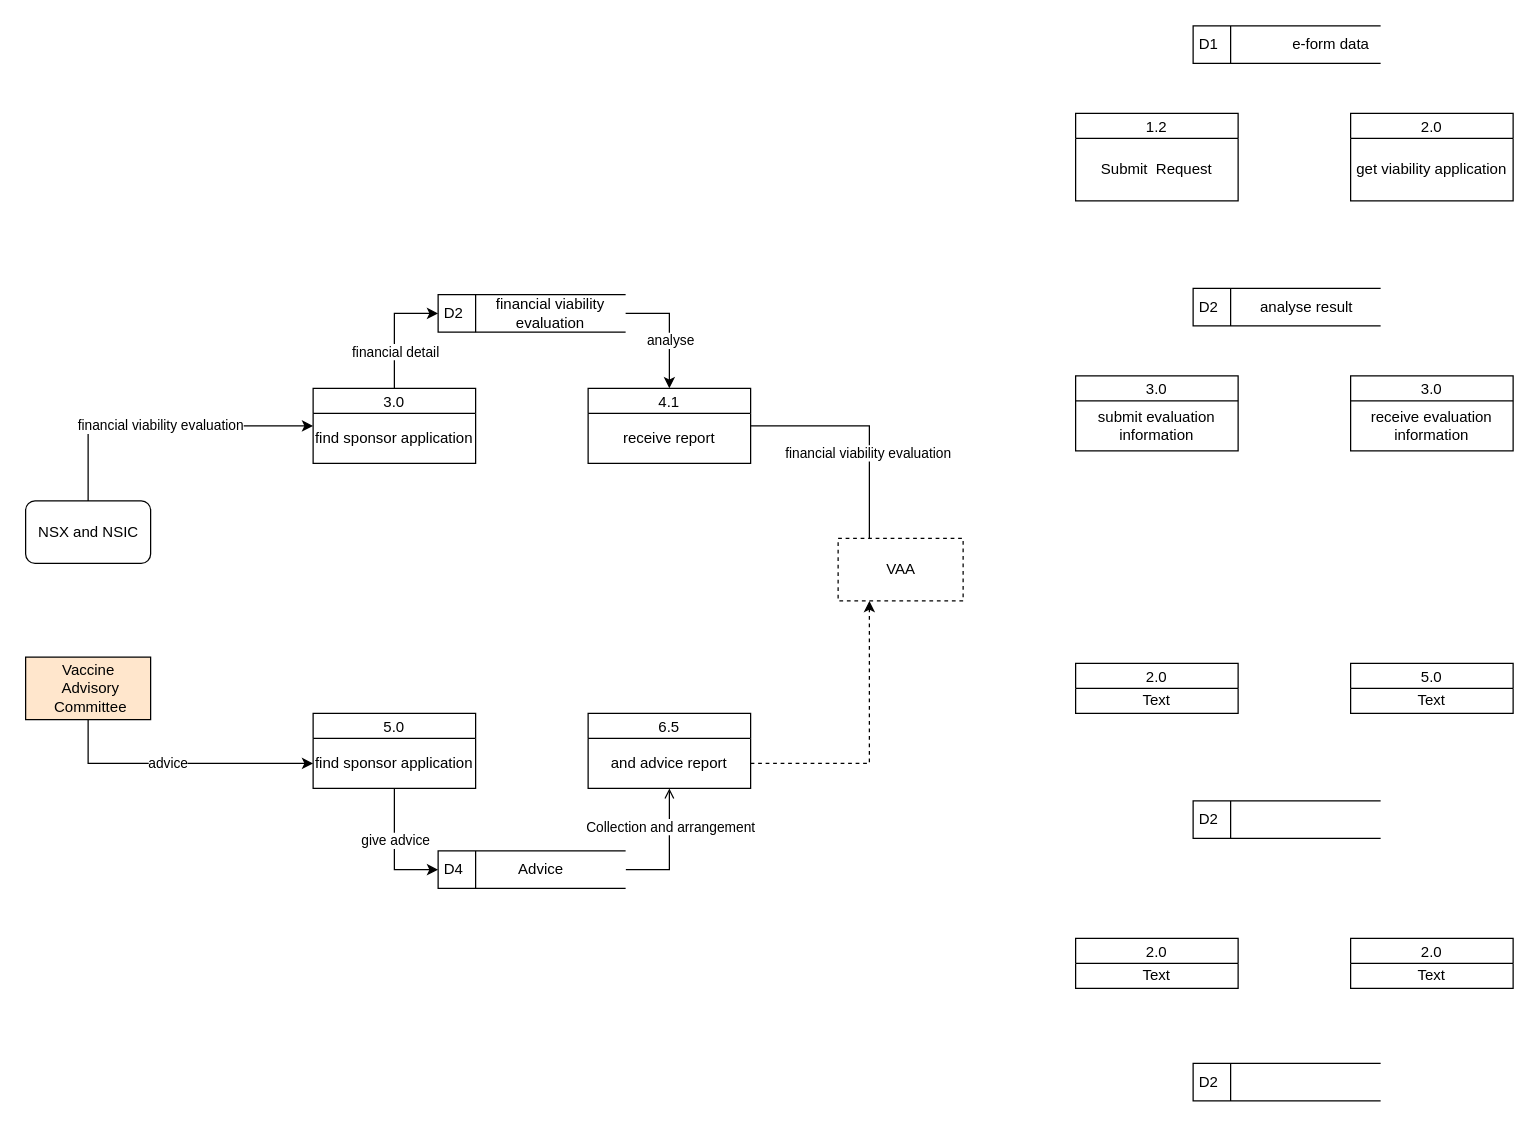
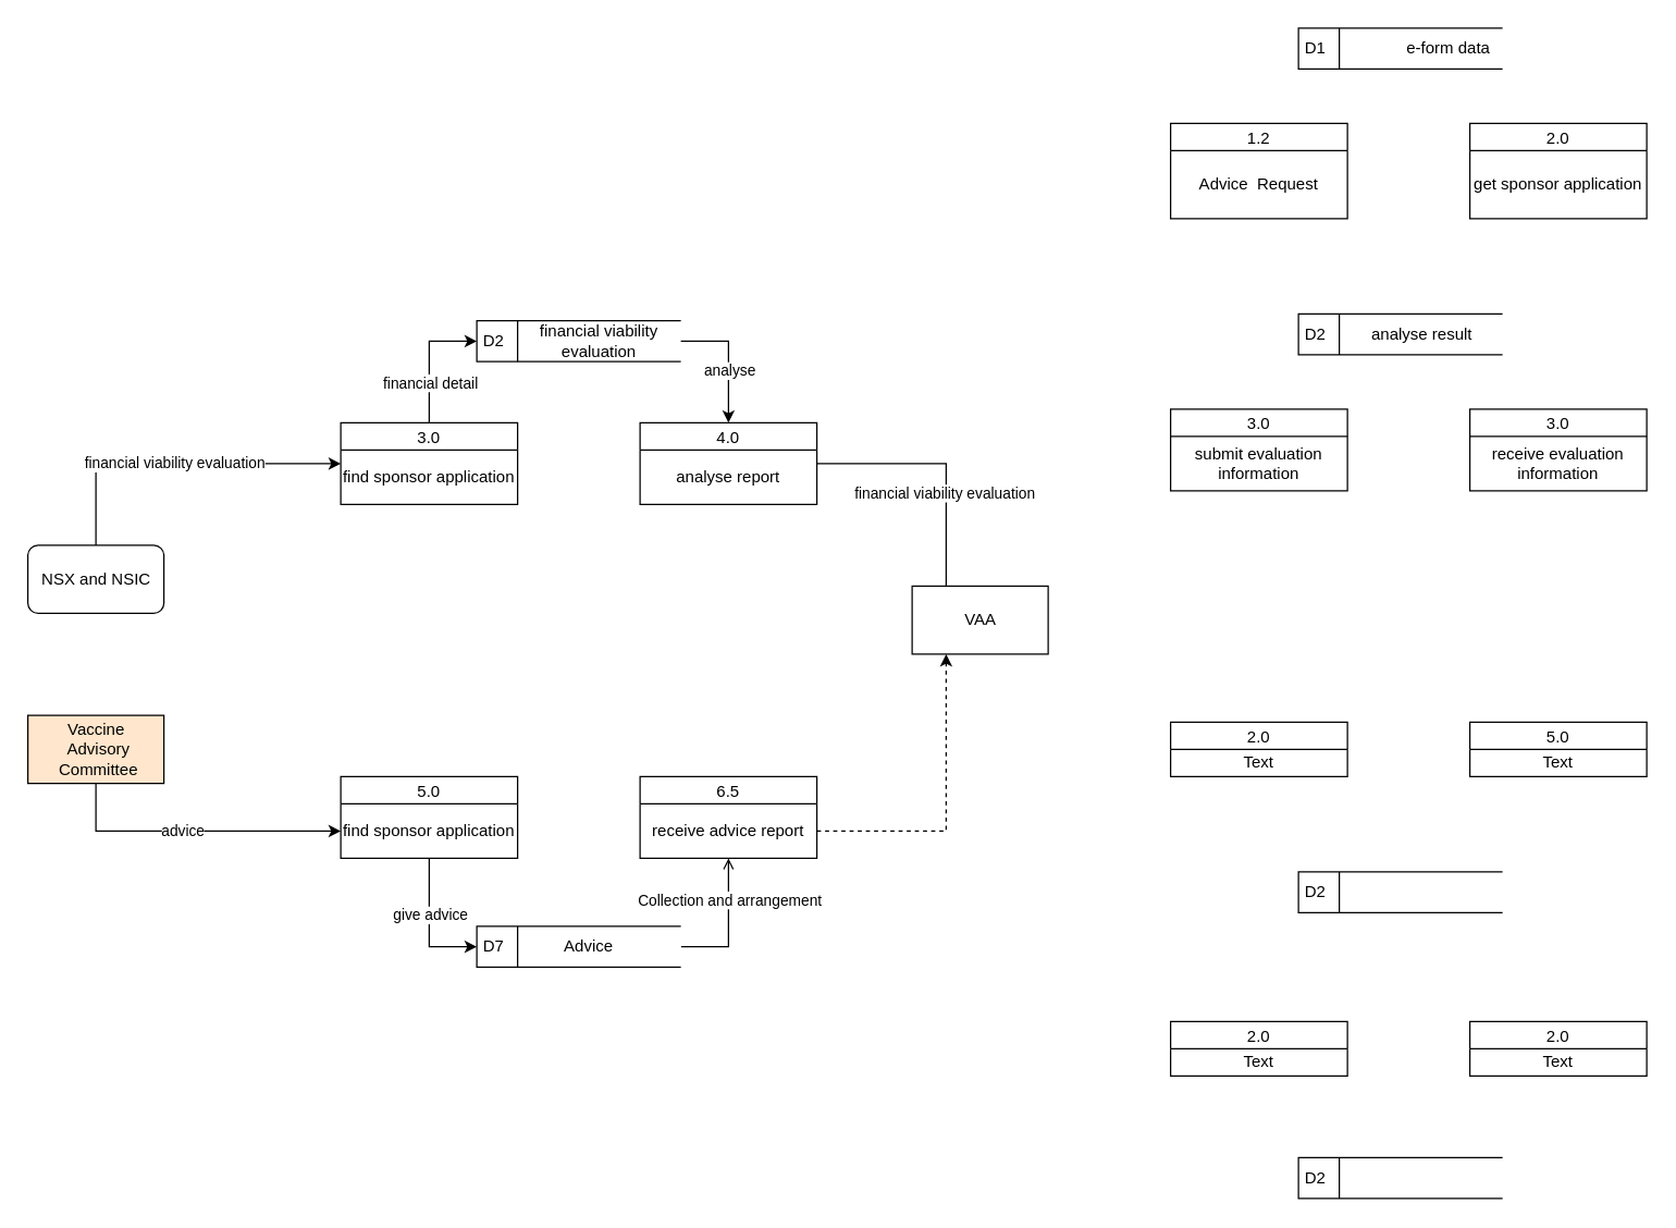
  <mxCell id="0" />
  <mxCell id="1" parent="0" />
  <mxCell id="2" value="1.2" style="swimlane;fontStyle=0;childLayout=stackLayout;horizontal=1;startSize=20;fillColor=#ffffff;horizontalStack=0;resizeParent=1;resizeParentMax=0;resizeLast=0;collapsible=0;marginBottom=0;swimlaneFillColor=#ffffff;" vertex="1" parent="1"><mxGeometry x="860" y="90" width="130" height="70" as="geometry" /></mxCell>
- <mxCell id="3" value="Submit&amp;nbsp; Request" style="text;html=1;strokeColor=none;fillColor=none;align=center;verticalAlign=middle;whiteSpace=wrap;rounded=0;" vertex="1" parent="2"><mxGeometry y="20" width="130" height="50" as="geometry" /></mxCell>
+ <mxCell id="3" value="Advice&amp;nbsp; Request" style="text;html=1;strokeColor=none;fillColor=none;align=center;verticalAlign=middle;whiteSpace=wrap;rounded=0;" vertex="1" parent="2"><mxGeometry y="20" width="130" height="50" as="geometry" /></mxCell>
  <mxCell id="4" value="D2" style="html=1;dashed=0;whitespace=wrap;shape=mxgraph.dfd.dataStoreID;align=left;spacingLeft=3;points=[[0,0],[0.5,0],[1,0],[0,0.5],[1,0.5],[0,1],[0.5,1],[1,1]];" vertex="1" parent="1"><mxGeometry x="954" y="230" width="150" height="30" as="geometry" /></mxCell>
- <mxCell id="5" value="VAA" style="html=1;dashed=1;whitespace=wrap;" vertex="1" parent="1"><mxGeometry x="670" y="430" width="100" height="50" as="geometry" /></mxCell>
+ <mxCell id="5" value="VAA" style="html=1;dashed=0;whitespace=wrap;" vertex="1" parent="1"><mxGeometry x="670" y="430" width="100" height="50" as="geometry" /></mxCell>
  <mxCell id="6" value="D2" style="html=1;dashed=0;whitespace=wrap;shape=mxgraph.dfd.dataStoreID;align=left;spacingLeft=3;points=[[0,0],[0.5,0],[1,0],[0,0.5],[1,0.5],[0,1],[0.5,1],[1,1]];" vertex="1" parent="1"><mxGeometry x="954" y="640" width="150" height="30" as="geometry" /></mxCell>
  <mxCell id="7" value="3.0" style="swimlane;fontStyle=0;childLayout=stackLayout;horizontal=1;startSize=20;fillColor=#ffffff;horizontalStack=0;resizeParent=1;resizeParentMax=0;resizeLast=0;collapsible=0;marginBottom=0;swimlaneFillColor=#ffffff;" vertex="1" parent="1"><mxGeometry x="1080" y="300" width="130" height="60" as="geometry" /></mxCell>
  <mxCell id="8" value="receive evaluation information" style="text;html=1;strokeColor=none;fillColor=none;align=center;verticalAlign=middle;whiteSpace=wrap;rounded=0;" vertex="1" parent="7"><mxGeometry y="20" width="130" height="40" as="geometry" /></mxCell>
  <mxCell id="9" value="2.0" style="swimlane;fontStyle=0;childLayout=stackLayout;horizontal=1;startSize=20;fillColor=#ffffff;horizontalStack=0;resizeParent=1;resizeParentMax=0;resizeLast=0;collapsible=0;marginBottom=0;swimlaneFillColor=#ffffff;" vertex="1" parent="1"><mxGeometry x="860" y="530" width="130" height="40" as="geometry" /></mxCell>
  <mxCell id="10" value="Text" style="text;html=1;strokeColor=none;fillColor=none;align=center;verticalAlign=middle;whiteSpace=wrap;rounded=0;" vertex="1" parent="9"><mxGeometry y="20" width="130" height="20" as="geometry" /></mxCell>
  <mxCell id="11" value="5.0" style="swimlane;fontStyle=0;childLayout=stackLayout;horizontal=1;startSize=20;fillColor=#ffffff;horizontalStack=0;resizeParent=1;resizeParentMax=0;resizeLast=0;collapsible=0;marginBottom=0;swimlaneFillColor=#ffffff;" vertex="1" parent="1"><mxGeometry x="1080" y="530" width="130" height="40" as="geometry" /></mxCell>
  <mxCell id="12" value="Text" style="text;html=1;strokeColor=none;fillColor=none;align=center;verticalAlign=middle;whiteSpace=wrap;rounded=0;" vertex="1" parent="11"><mxGeometry y="20" width="130" height="20" as="geometry" /></mxCell>
  <mxCell id="13" value="2.0" style="swimlane;fontStyle=0;childLayout=stackLayout;horizontal=1;startSize=20;fillColor=#ffffff;horizontalStack=0;resizeParent=1;resizeParentMax=0;resizeLast=0;collapsible=0;marginBottom=0;swimlaneFillColor=#ffffff;" vertex="1" parent="1"><mxGeometry x="860" y="750" width="130" height="40" as="geometry" /></mxCell>
  <mxCell id="14" value="Text" style="text;html=1;strokeColor=none;fillColor=none;align=center;verticalAlign=middle;whiteSpace=wrap;rounded=0;" vertex="1" parent="13"><mxGeometry y="20" width="130" height="20" as="geometry" /></mxCell>
  <mxCell id="15" value="2.0" style="swimlane;fontStyle=0;childLayout=stackLayout;horizontal=1;startSize=20;fillColor=#ffffff;horizontalStack=0;resizeParent=1;resizeParentMax=0;resizeLast=0;collapsible=0;marginBottom=0;swimlaneFillColor=#ffffff;" vertex="1" parent="1"><mxGeometry x="1080" y="750" width="130" height="40" as="geometry" /></mxCell>
  <mxCell id="16" value="Text" style="text;html=1;strokeColor=none;fillColor=none;align=center;verticalAlign=middle;whiteSpace=wrap;rounded=0;" vertex="1" parent="15"><mxGeometry y="20" width="130" height="20" as="geometry" /></mxCell>
  <mxCell id="17" value="D2" style="html=1;dashed=0;whitespace=wrap;shape=mxgraph.dfd.dataStoreID;align=left;spacingLeft=3;points=[[0,0],[0.5,0],[1,0],[0,0.5],[1,0.5],[0,1],[0.5,1],[1,1]];" vertex="1" parent="1"><mxGeometry x="954" y="850" width="150" height="30" as="geometry" /></mxCell>
  <mxCell id="18" value="3.0" style="swimlane;fontStyle=0;childLayout=stackLayout;horizontal=1;startSize=20;fillColor=#ffffff;horizontalStack=0;resizeParent=1;resizeParentMax=0;resizeLast=0;collapsible=0;marginBottom=0;swimlaneFillColor=#ffffff;" vertex="1" parent="1"><mxGeometry x="860" y="300" width="130" height="60" as="geometry" /></mxCell>
  <mxCell id="19" value="submit evaluation information" style="text;html=1;strokeColor=none;fillColor=none;align=center;verticalAlign=middle;whiteSpace=wrap;rounded=0;" vertex="1" parent="18"><mxGeometry y="20" width="130" height="40" as="geometry" /></mxCell>
  <mxCell id="20" value="2.0" style="swimlane;fontStyle=0;childLayout=stackLayout;horizontal=1;startSize=20;fillColor=#ffffff;horizontalStack=0;resizeParent=1;resizeParentMax=0;resizeLast=0;collapsible=0;marginBottom=0;swimlaneFillColor=#ffffff;" vertex="1" parent="1"><mxGeometry x="1080" y="90" width="130" height="70" as="geometry" /></mxCell>
- <mxCell id="21" value="get viability application" style="text;html=1;strokeColor=none;fillColor=none;align=center;verticalAlign=middle;whiteSpace=wrap;rounded=0;" vertex="1" parent="20"><mxGeometry y="20" width="130" height="50" as="geometry" /></mxCell>
+ <mxCell id="21" value="get sponsor application" style="text;html=1;strokeColor=none;fillColor=none;align=center;verticalAlign=middle;whiteSpace=wrap;rounded=0;" vertex="1" parent="20"><mxGeometry y="20" width="130" height="50" as="geometry" /></mxCell>
  <mxCell id="22" value="D1" style="html=1;dashed=0;whitespace=wrap;shape=mxgraph.dfd.dataStoreID;align=left;spacingLeft=3;points=[[0,0],[0.5,0],[1,0],[0,0.5],[1,0.5],[0,1],[0.5,1],[1,1]];" vertex="1" parent="1"><mxGeometry x="954" y="20" width="150" height="30" as="geometry" /></mxCell>
  <mxCell id="23" value="e-form data" style="text;html=1;strokeColor=none;fillColor=none;align=center;verticalAlign=middle;whiteSpace=wrap;rounded=0;" vertex="1" parent="1"><mxGeometry x="1029" y="25" width="71" height="20" as="geometry" /></mxCell>
  <mxCell id="24" value="analyse result" style="text;html=1;strokeColor=none;fillColor=none;align=center;verticalAlign=middle;whiteSpace=wrap;rounded=0;" vertex="1" parent="1"><mxGeometry x="1000" y="235" width="90" height="20" as="geometry" /></mxCell>
  <mxCell id="25" style="edgeStyle=orthogonalEdgeStyle;rounded=0;orthogonalLoop=1;jettySize=auto;html=1;exitX=0.5;exitY=0;exitDx=0;exitDy=0;entryX=0;entryY=0.25;entryDx=0;entryDy=0;" edge="1" parent="1" source="27" target="36"><mxGeometry relative="1" as="geometry" /></mxCell>
  <mxCell id="26" value="financial viability evaluation" style="edgeLabel;html=1;align=center;verticalAlign=middle;resizable=0;points=[];" vertex="1" connectable="0" parent="25"><mxGeometry x="-0.025" y="1" relative="1" as="geometry"><mxPoint as="offset" /></mxGeometry></mxCell>
  <mxCell id="27" value="NSX and NSIC" style="html=1;dashed=0;whitespace=wrap;rounded=1;" vertex="1" parent="1"><mxGeometry x="20" y="400" width="100" height="50" as="geometry" /></mxCell>
  <mxCell id="28" style="edgeStyle=orthogonalEdgeStyle;rounded=0;orthogonalLoop=1;jettySize=auto;html=1;exitX=0.5;exitY=1;exitDx=0;exitDy=0;entryX=0;entryY=0.5;entryDx=0;entryDy=0;" edge="1" parent="1" source="30" target="40"><mxGeometry relative="1" as="geometry" /></mxCell>
  <mxCell id="29" value="advice" style="edgeLabel;html=1;align=center;verticalAlign=middle;resizable=0;points=[];" vertex="1" connectable="0" parent="28"><mxGeometry x="-0.088" y="2" relative="1" as="geometry"><mxPoint y="1" as="offset" /></mxGeometry></mxCell>
  <mxCell id="30" value="Vaccine&lt;br&gt;&amp;nbsp;Advisory&lt;br&gt;&amp;nbsp;Committee" style="html=1;dashed=0;whitespace=wrap;fillColor=#ffe6cc;" vertex="1" parent="1"><mxGeometry x="20" y="525" width="100" height="50" as="geometry" /></mxCell>
- <mxCell id="31" value="4.1" style="swimlane;fontStyle=0;childLayout=stackLayout;horizontal=1;startSize=20;fillColor=#ffffff;horizontalStack=0;resizeParent=1;resizeParentMax=0;resizeLast=0;collapsible=0;marginBottom=0;swimlaneFillColor=#ffffff;" vertex="1" parent="1"><mxGeometry x="470" y="310" width="130" height="60" as="geometry" /></mxCell>
- <mxCell id="32" value="receive report" style="text;html=1;strokeColor=none;fillColor=none;align=center;verticalAlign=middle;whiteSpace=wrap;rounded=0;" vertex="1" parent="31"><mxGeometry y="20" width="130" height="40" as="geometry" /></mxCell>
+ <mxCell id="31" value="4.0" style="swimlane;fontStyle=0;childLayout=stackLayout;horizontal=1;startSize=20;fillColor=#ffffff;horizontalStack=0;resizeParent=1;resizeParentMax=0;resizeLast=0;collapsible=0;marginBottom=0;swimlaneFillColor=#ffffff;" vertex="1" parent="1"><mxGeometry x="470" y="310" width="130" height="60" as="geometry" /></mxCell>
+ <mxCell id="32" value="analyse report" style="text;html=1;strokeColor=none;fillColor=none;align=center;verticalAlign=middle;whiteSpace=wrap;rounded=0;" vertex="1" parent="31"><mxGeometry y="20" width="130" height="40" as="geometry" /></mxCell>
  <mxCell id="33" style="edgeStyle=orthogonalEdgeStyle;rounded=0;orthogonalLoop=1;jettySize=auto;html=1;exitX=0.5;exitY=0;exitDx=0;exitDy=0;entryX=0;entryY=0.5;entryDx=0;entryDy=0;" edge="1" parent="1" source="35" target="44"><mxGeometry relative="1" as="geometry" /></mxCell>
  <mxCell id="34" value="financial detail" style="edgeLabel;html=1;align=center;verticalAlign=middle;resizable=0;points=[];" vertex="1" connectable="0" parent="33"><mxGeometry x="-0.042" y="1" relative="1" as="geometry"><mxPoint x="1" y="16" as="offset" /></mxGeometry></mxCell>
  <mxCell id="35" value="3.0" style="swimlane;fontStyle=0;childLayout=stackLayout;horizontal=1;startSize=20;fillColor=#ffffff;horizontalStack=0;resizeParent=1;resizeParentMax=0;resizeLast=0;collapsible=0;marginBottom=0;swimlaneFillColor=#ffffff;" vertex="1" parent="1"><mxGeometry x="250" y="310" width="130" height="60" as="geometry" /></mxCell>
  <mxCell id="36" value="find sponsor application" style="text;html=1;strokeColor=none;fillColor=none;align=center;verticalAlign=middle;whiteSpace=wrap;rounded=0;" vertex="1" parent="35"><mxGeometry y="20" width="130" height="40" as="geometry" /></mxCell>
  <mxCell id="37" value="6.5" style="swimlane;fontStyle=0;childLayout=stackLayout;horizontal=1;startSize=20;fillColor=#ffffff;horizontalStack=0;resizeParent=1;resizeParentMax=0;resizeLast=0;collapsible=0;marginBottom=0;swimlaneFillColor=#ffffff;" vertex="1" parent="1"><mxGeometry x="470" y="570" width="130" height="60" as="geometry" /></mxCell>
- <mxCell id="38" value="and advice report" style="text;html=1;strokeColor=none;fillColor=none;align=center;verticalAlign=middle;whiteSpace=wrap;rounded=0;" vertex="1" parent="37"><mxGeometry y="20" width="130" height="40" as="geometry" /></mxCell>
+ <mxCell id="38" value="receive advice report" style="text;html=1;strokeColor=none;fillColor=none;align=center;verticalAlign=middle;whiteSpace=wrap;rounded=0;" vertex="1" parent="37"><mxGeometry y="20" width="130" height="40" as="geometry" /></mxCell>
  <mxCell id="39" value="5.0" style="swimlane;fontStyle=0;childLayout=stackLayout;horizontal=1;startSize=20;fillColor=#ffffff;horizontalStack=0;resizeParent=1;resizeParentMax=0;resizeLast=0;collapsible=0;marginBottom=0;swimlaneFillColor=#ffffff;" vertex="1" parent="1"><mxGeometry x="250" y="570" width="130" height="60" as="geometry" /></mxCell>
  <mxCell id="40" value="find sponsor application" style="text;html=1;strokeColor=none;fillColor=none;align=center;verticalAlign=middle;whiteSpace=wrap;rounded=0;" vertex="1" parent="39"><mxGeometry y="20" width="130" height="40" as="geometry" /></mxCell>
  <mxCell id="41" style="edgeStyle=orthogonalEdgeStyle;rounded=0;orthogonalLoop=1;jettySize=auto;html=1;exitX=1;exitY=0.5;exitDx=0;exitDy=0;entryX=0.5;entryY=1;entryDx=0;entryDy=0;endArrow=open;" edge="1" parent="1" source="43" target="38"><mxGeometry relative="1" as="geometry" /></mxCell>
  <mxCell id="42" value="Collection and arrangement" style="edgeLabel;html=1;align=center;verticalAlign=middle;resizable=0;points=[];" vertex="1" connectable="0" parent="41"><mxGeometry x="-0.007" relative="1" as="geometry"><mxPoint y="-20" as="offset" /></mxGeometry></mxCell>
- <mxCell id="43" value="D4" style="html=1;dashed=0;whitespace=wrap;shape=mxgraph.dfd.dataStoreID;align=left;spacingLeft=3;points=[[0,0],[0.5,0],[1,0],[0,0.5],[1,0.5],[0,1],[0.5,1],[1,1]];" vertex="1" parent="1"><mxGeometry x="350" y="680" width="150" height="30" as="geometry" /></mxCell>
+ <mxCell id="43" value="D7" style="html=1;dashed=0;whitespace=wrap;shape=mxgraph.dfd.dataStoreID;align=left;spacingLeft=3;points=[[0,0],[0.5,0],[1,0],[0,0.5],[1,0.5],[0,1],[0.5,1],[1,1]];" vertex="1" parent="1"><mxGeometry x="350" y="680" width="150" height="30" as="geometry" /></mxCell>
  <mxCell id="44" value="D2" style="html=1;dashed=0;whitespace=wrap;shape=mxgraph.dfd.dataStoreID;align=left;spacingLeft=3;points=[[0,0],[0.5,0],[1,0],[0,0.5],[1,0.5],[0,1],[0.5,1],[1,1]];" vertex="1" parent="1"><mxGeometry x="350" y="235" width="150" height="30" as="geometry" /></mxCell>
  <mxCell id="45" style="edgeStyle=orthogonalEdgeStyle;rounded=0;orthogonalLoop=1;jettySize=auto;html=1;exitX=1;exitY=0.5;exitDx=0;exitDy=0;entryX=0.5;entryY=0;entryDx=0;entryDy=0;" edge="1" parent="1" source="47" target="31"><mxGeometry relative="1" as="geometry" /></mxCell>
  <mxCell id="46" value="analyse" style="edgeLabel;html=1;align=center;verticalAlign=middle;resizable=0;points=[];" vertex="1" connectable="0" parent="45"><mxGeometry x="0.007" y="2" relative="1" as="geometry"><mxPoint x="-2" y="8" as="offset" /></mxGeometry></mxCell>
  <mxCell id="47" value="financial viability &lt;br&gt;evaluation" style="text;html=1;strokeColor=none;fillColor=none;align=center;verticalAlign=middle;whiteSpace=wrap;rounded=0;" vertex="1" parent="1"><mxGeometry x="380" y="240" width="120" height="20" as="geometry" /></mxCell>
  <mxCell id="48" style="edgeStyle=orthogonalEdgeStyle;rounded=0;orthogonalLoop=1;jettySize=auto;html=1;exitX=1;exitY=0.25;exitDx=0;exitDy=0;entryX=0.25;entryY=0;entryDx=0;entryDy=0;endArrow=none;" edge="1" parent="1" source="32" target="5"><mxGeometry relative="1" as="geometry" /></mxCell>
  <mxCell id="49" value="financial viability evaluation" style="edgeLabel;html=1;align=center;verticalAlign=middle;resizable=0;points=[];" vertex="1" connectable="0" parent="48"><mxGeometry x="0.256" y="-2" relative="1" as="geometry"><mxPoint as="offset" /></mxGeometry></mxCell>
  <mxCell id="50" value="Advice" style="text;html=1;strokeColor=none;fillColor=none;align=center;verticalAlign=middle;whiteSpace=wrap;rounded=0;" vertex="1" parent="1"><mxGeometry x="405" y="685" width="55" height="20" as="geometry" /></mxCell>
  <mxCell id="51" style="edgeStyle=orthogonalEdgeStyle;rounded=0;orthogonalLoop=1;jettySize=auto;html=1;exitX=0.5;exitY=1;exitDx=0;exitDy=0;entryX=0;entryY=0.5;entryDx=0;entryDy=0;" edge="1" parent="1" source="40" target="43"><mxGeometry relative="1" as="geometry" /></mxCell>
  <mxCell id="52" value="give advice" style="edgeLabel;html=1;align=center;verticalAlign=middle;resizable=0;points=[];" vertex="1" connectable="0" parent="51"><mxGeometry x="-0.03" relative="1" as="geometry"><mxPoint y="-8" as="offset" /></mxGeometry></mxCell>
  <mxCell id="53" style="edgeStyle=orthogonalEdgeStyle;rounded=0;orthogonalLoop=1;jettySize=auto;html=1;exitX=1;exitY=0.5;exitDx=0;exitDy=0;entryX=0.25;entryY=1;entryDx=0;entryDy=0;dashed=1;" edge="1" parent="1" source="38" target="5"><mxGeometry relative="1" as="geometry" /></mxCell>
